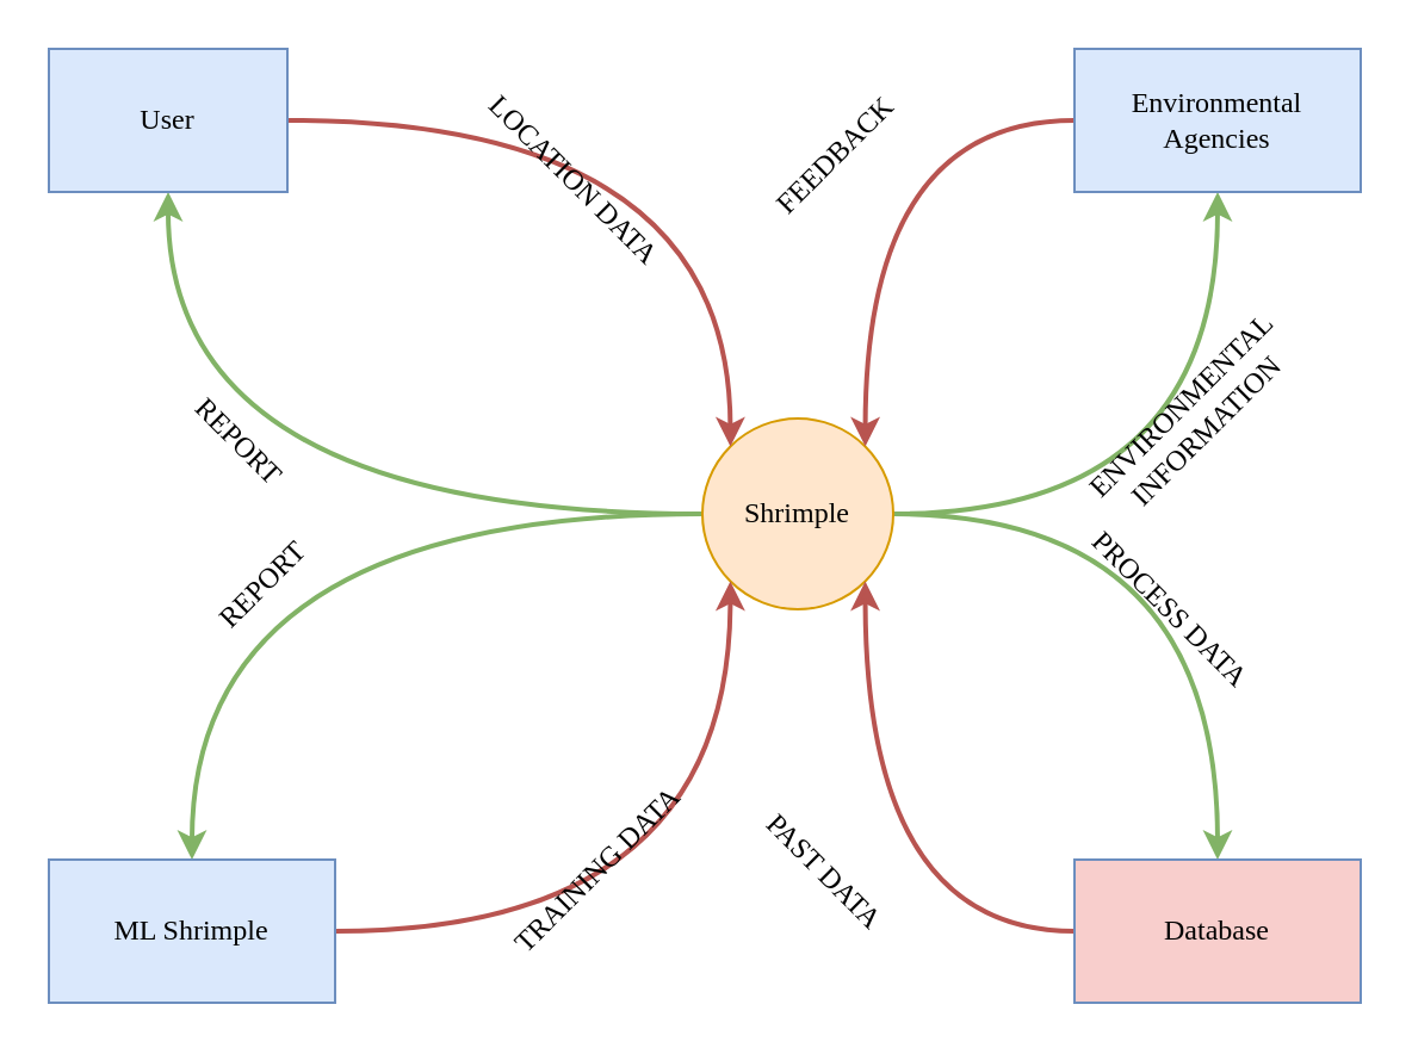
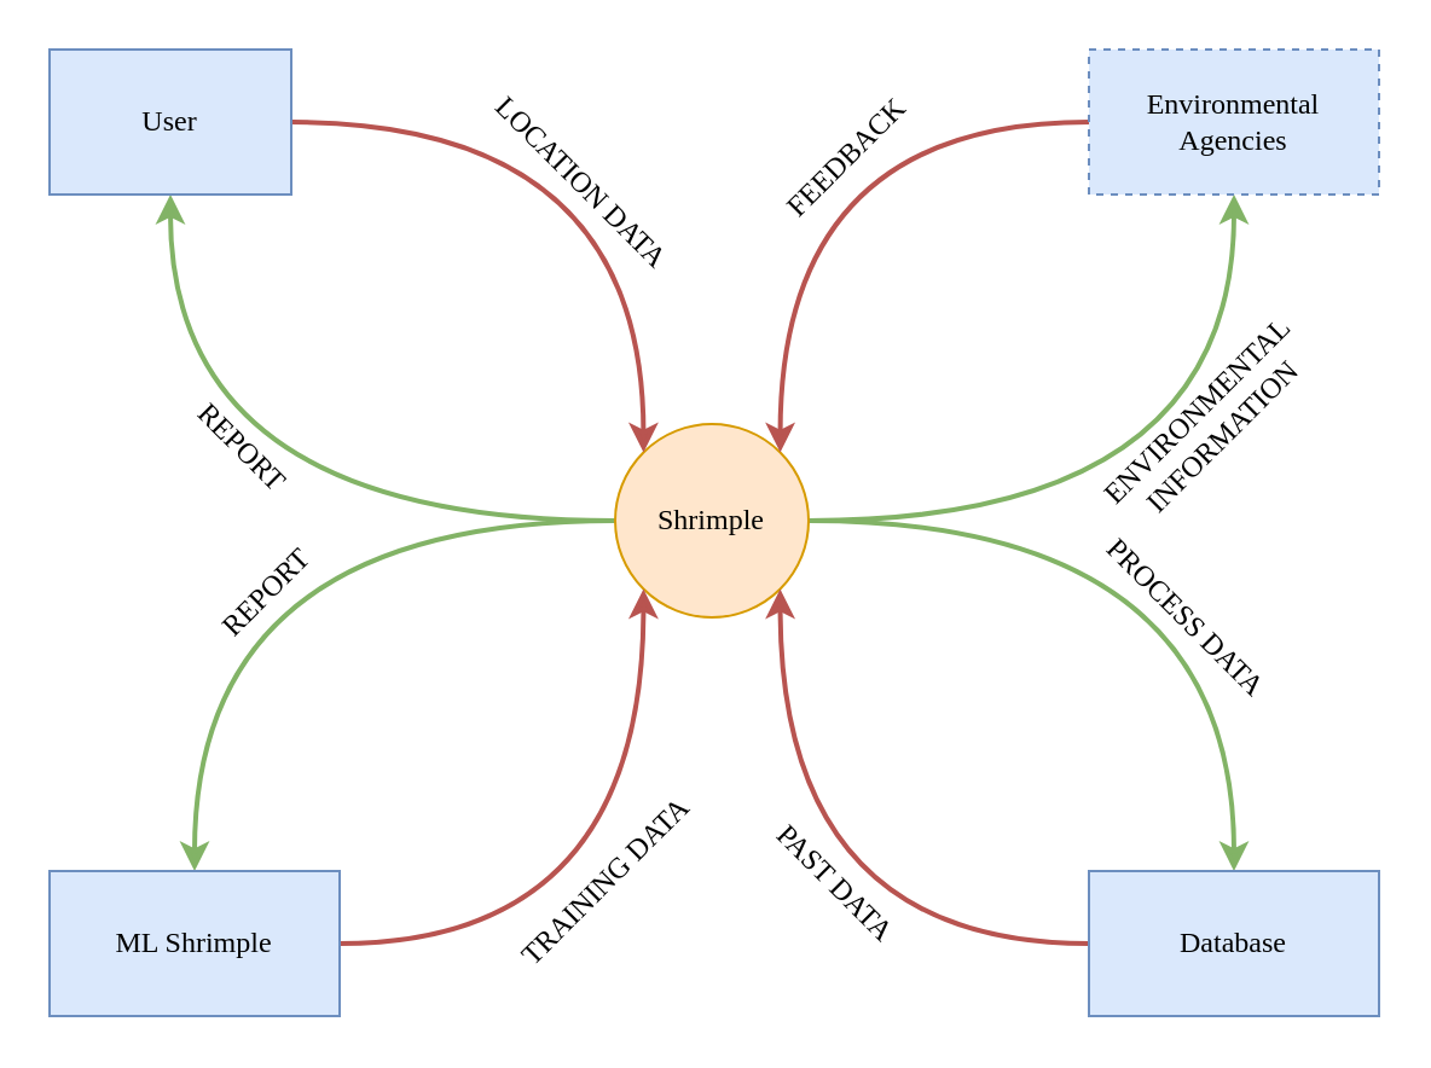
  <mxCell id="0" />
  <mxCell id="1" parent="0" />
  <mxCell id="2" style="edgeStyle=orthogonalEdgeStyle;rounded=0;orthogonalLoop=1;jettySize=auto;html=1;curved=1;strokeWidth=2;fillColor=#d5e8d4;strokeColor=#82b366;" parent="1" source="6" target="10" edge="1"><mxGeometry relative="1" as="geometry" /></mxCell>
  <mxCell id="3" style="edgeStyle=orthogonalEdgeStyle;rounded=0;orthogonalLoop=1;jettySize=auto;html=1;curved=1;fillColor=#d5e8d4;strokeColor=#82b366;strokeWidth=2;" parent="1" source="6" target="14" edge="1"><mxGeometry relative="1" as="geometry" /></mxCell>
  <mxCell id="4" style="edgeStyle=orthogonalEdgeStyle;rounded=0;orthogonalLoop=1;jettySize=auto;html=1;curved=1;fillColor=#d5e8d4;strokeColor=#82b366;strokeWidth=2;" parent="1" source="6" target="12" edge="1"><mxGeometry relative="1" as="geometry" /></mxCell>
  <mxCell id="5" style="edgeStyle=orthogonalEdgeStyle;rounded=0;orthogonalLoop=1;jettySize=auto;html=1;curved=1;exitX=0;exitY=0.5;exitDx=0;exitDy=0;strokeWidth=2;fillColor=#d5e8d4;strokeColor=#82b366;" parent="1" source="6" target="8" edge="1"><mxGeometry relative="1" as="geometry" /></mxCell>
- <mxCell id="6" value="Shrimple" style="ellipse;whiteSpace=wrap;html=1;aspect=fixed;fillColor=#ffe6cc;strokeColor=#d79b00;fontFamily=Lucida Console;" parent="1" vertex="1"><mxGeometry x="294" y="175" width="80" height="80" as="geometry" /></mxCell>
+ <mxCell id="6" value="Shrimple" style="ellipse;whiteSpace=wrap;html=1;aspect=fixed;fillColor=#ffe6cc;strokeColor=#d79b00;fontFamily=Lucida Console;" parent="1" vertex="1"><mxGeometry x="254" y="175" width="80" height="80" as="geometry" /></mxCell>
  <mxCell id="7" style="edgeStyle=orthogonalEdgeStyle;rounded=0;orthogonalLoop=1;jettySize=auto;html=1;curved=1;entryX=0;entryY=1;entryDx=0;entryDy=0;fillColor=#f8cecc;strokeColor=#b85450;strokeWidth=2;" parent="1" source="8" target="6" edge="1"><mxGeometry relative="1" as="geometry" /></mxCell>
  <mxCell id="8" value="ML Shrimple" style="rounded=0;whiteSpace=wrap;html=1;fontFamily=Lucida Console;fillColor=#dae8fc;strokeColor=#6c8ebf;" parent="1" vertex="1"><mxGeometry x="20" y="360" width="120" height="60" as="geometry" /></mxCell>
  <mxCell id="9" value="" style="edgeStyle=orthogonalEdgeStyle;rounded=0;orthogonalLoop=1;jettySize=auto;html=1;curved=1;entryX=0;entryY=0;entryDx=0;entryDy=0;fillColor=#f8cecc;strokeColor=#b85450;strokeWidth=2;" parent="1" source="10" target="6" edge="1"><mxGeometry x="0.034" y="-6" relative="1" as="geometry"><mxPoint as="offset" /></mxGeometry></mxCell>
  <mxCell id="10" value="User" style="rounded=0;whiteSpace=wrap;html=1;fontFamily=Lucida Console;fillColor=#dae8fc;strokeColor=#6c8ebf;" parent="1" vertex="1"><mxGeometry x="20" y="20" width="100" height="60" as="geometry" /></mxCell>
  <mxCell id="11" style="edgeStyle=orthogonalEdgeStyle;rounded=0;orthogonalLoop=1;jettySize=auto;html=1;curved=1;entryX=1;entryY=1;entryDx=0;entryDy=0;strokeWidth=2;fillColor=#f8cecc;strokeColor=#b85450;" parent="1" source="12" target="6" edge="1"><mxGeometry relative="1" as="geometry" /></mxCell>
- <mxCell id="12" value="Database" style="rounded=0;whiteSpace=wrap;html=1;fillColor=#f8cecc;strokeColor=#6c8ebf;fontFamily=Lucida Console;" parent="1" vertex="1"><mxGeometry x="450" y="360" width="120" height="60" as="geometry" /></mxCell>
+ <mxCell id="12" value="Database" style="rounded=0;whiteSpace=wrap;html=1;fillColor=#dae8fc;strokeColor=#6c8ebf;fontFamily=Lucida Console;" parent="1" vertex="1"><mxGeometry x="450" y="360" width="120" height="60" as="geometry" /></mxCell>
  <mxCell id="13" style="edgeStyle=orthogonalEdgeStyle;rounded=0;orthogonalLoop=1;jettySize=auto;html=1;curved=1;entryX=1;entryY=0;entryDx=0;entryDy=0;fillColor=#f8cecc;strokeColor=#b85450;strokeWidth=2;" parent="1" source="14" target="6" edge="1"><mxGeometry relative="1" as="geometry" /></mxCell>
- <mxCell id="14" value="Environmental Agencies" style="rounded=0;whiteSpace=wrap;html=1;fillColor=#dae8fc;strokeColor=#6c8ebf;fontFamily=Lucida Console;" parent="1" vertex="1"><mxGeometry x="450" y="20" width="120" height="60" as="geometry" /></mxCell>
+ <mxCell id="14" value="Environmental Agencies" style="rounded=0;whiteSpace=wrap;html=1;fillColor=#dae8fc;strokeColor=#6c8ebf;fontFamily=Lucida Console;dashed=1;" parent="1" vertex="1"><mxGeometry x="450" y="20" width="120" height="60" as="geometry" /></mxCell>
  <mxCell id="15" value="&lt;font face=&quot;Lucida Console&quot;&gt;LOCATION DATA&lt;/font&gt;" style="text;html=1;align=center;verticalAlign=middle;resizable=0;points=[];autosize=1;strokeColor=none;fillColor=none;rotation=45;" parent="1" vertex="1"><mxGeometry x="180" y="60" width="120" height="30" as="geometry" /></mxCell>
  <mxCell id="16" value="&lt;font face=&quot;Lucida Console&quot;&gt;PAST DATA&lt;/font&gt;" style="text;html=1;align=center;verticalAlign=middle;resizable=0;points=[];autosize=1;strokeColor=none;fillColor=none;rotation=45;" parent="1" vertex="1"><mxGeometry x="300" y="350" width="90" height="30" as="geometry" /></mxCell>
  <mxCell id="17" value="&lt;font face=&quot;Lucida Console&quot;&gt;TRAINING DATA&lt;/font&gt;" style="text;html=1;align=center;verticalAlign=middle;resizable=0;points=[];autosize=1;strokeColor=none;fillColor=none;rotation=315;" parent="1" vertex="1"><mxGeometry x="190" y="350" width="120" height="30" as="geometry" /></mxCell>
  <mxCell id="18" value="&lt;font face=&quot;Lucida Console&quot;&gt;PROCESS DATA&lt;/font&gt;" style="text;html=1;align=center;verticalAlign=middle;resizable=0;points=[];autosize=1;strokeColor=none;fillColor=none;rotation=45;" parent="1" vertex="1"><mxGeometry x="435" y="240" width="110" height="30" as="geometry" /></mxCell>
  <mxCell id="19" value="REPORT" style="text;html=1;align=center;verticalAlign=middle;whiteSpace=wrap;rounded=0;fontFamily=Lucida Console;rotation=315;" parent="1" vertex="1"><mxGeometry x="80" y="230" width="60" height="30" as="geometry" /></mxCell>
  <mxCell id="20" value="REPORT" style="text;html=1;align=center;verticalAlign=middle;whiteSpace=wrap;rounded=0;fontFamily=Lucida Console;rotation=45;" parent="1" vertex="1"><mxGeometry x="70" y="170" width="60" height="30" as="geometry" /></mxCell>
  <mxCell id="21" value="FEEDBACK" style="text;html=1;align=center;verticalAlign=middle;whiteSpace=wrap;rounded=0;fontFamily=Lucida Console;rotation=315;" parent="1" vertex="1"><mxGeometry x="320" y="50" width="60" height="30" as="geometry" /></mxCell>
  <mxCell id="22" value="ENVIRONMENTAL INFORMATION" style="text;html=1;align=center;verticalAlign=middle;whiteSpace=wrap;rounded=0;fontFamily=Lucida Console;rotation=315;" parent="1" vertex="1"><mxGeometry x="470" y="160" width="60" height="30" as="geometry" /></mxCell>
